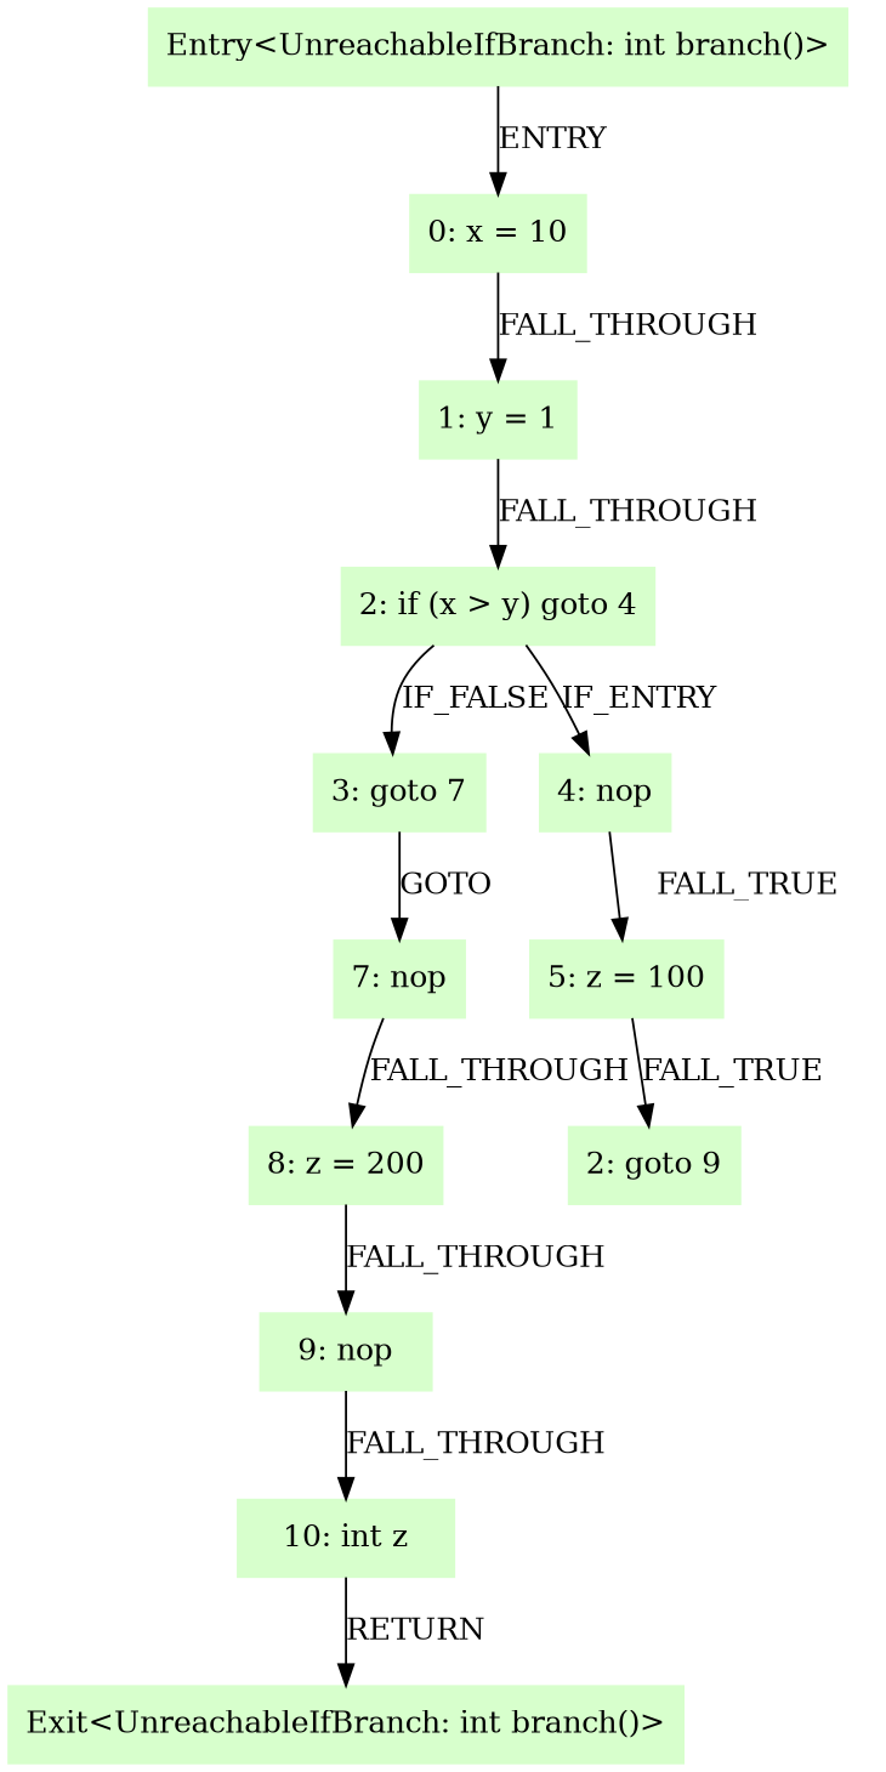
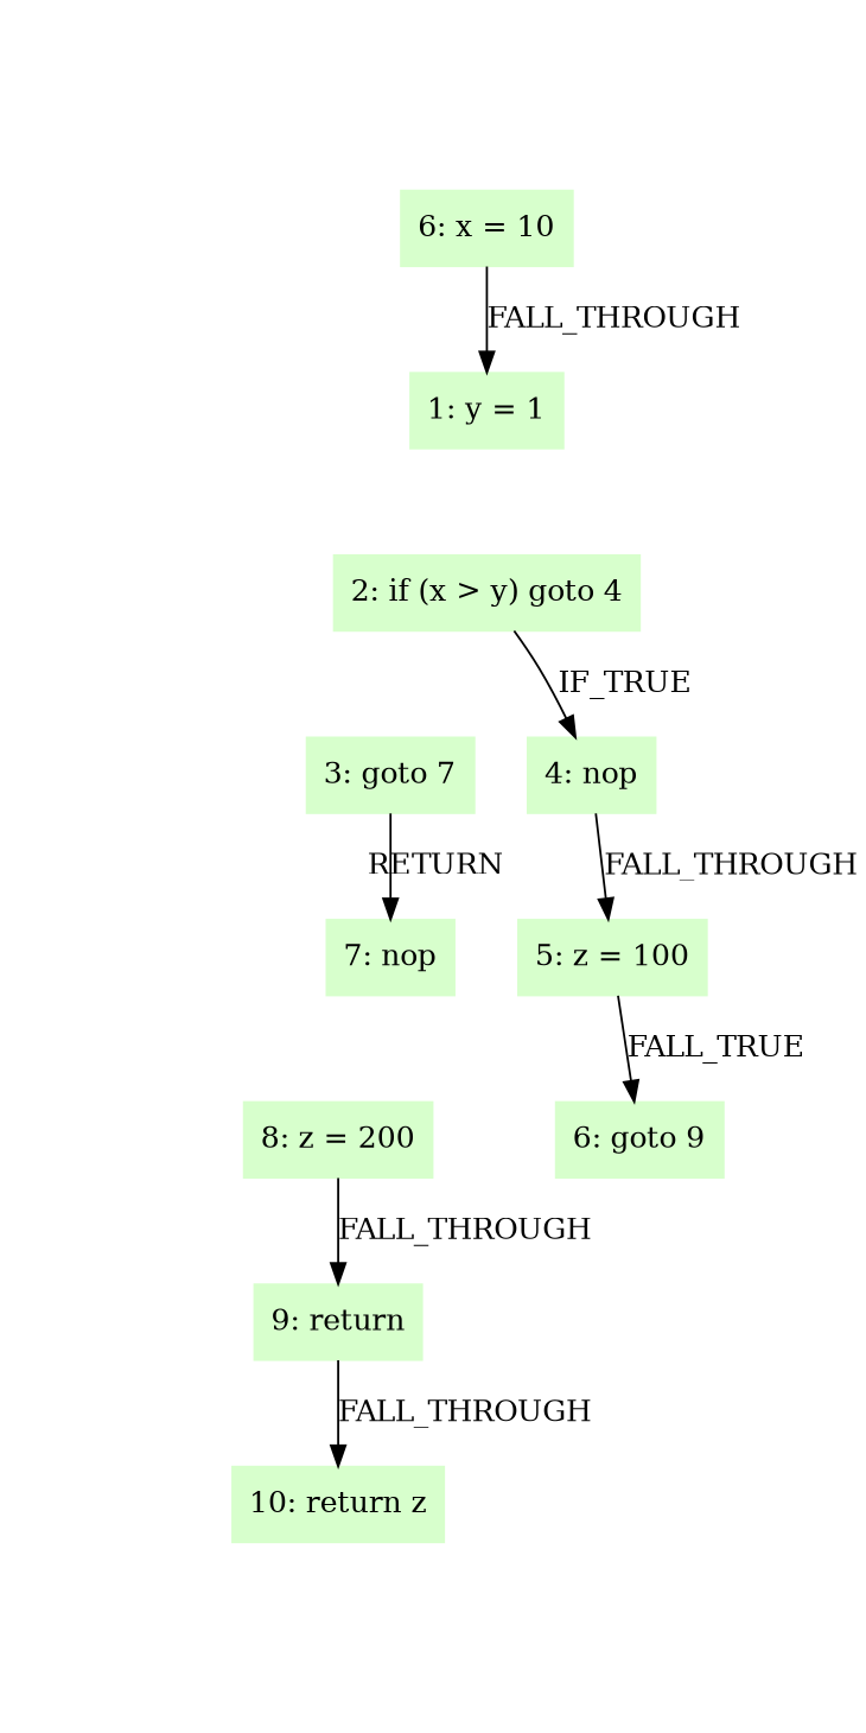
  digraph {
    node [color=".3 .2 1.0" shape=box style=filled]
-   n1 [label="Entry<UnreachableIfBranch: int branch()>"]
-   n2 [label="0: x = 10"]
+   n2 [label="6: x = 10"]
    n3 [label="1: y = 1"]
    n4 [label="2: if (x > y) goto 4"]
    n5 [label="3: goto 7"]
    n6 [label="4: nop"]
    n7 [label="7: nop"]
    n8 [label="5: z = 100"]
    n9 [label="8: z = 200"]
-   n10 [label="2: goto 9"]
-   n11 [label="9: nop"]
-   n12 [label="10: int z"]
-   n13 [label="Exit<UnreachableIfBranch: int branch()>"]
-   n1 -> n2 [label=ENTRY]
+   n10 [label="6: goto 9"]
+   n11 [label="9: return"]
+   n12 [label="10: return z"]
    n2 -> n3 [label=FALL_THROUGH]
-   n3 -> n4 [label=FALL_THROUGH]
-   n4 -> n5 [label=IF_FALSE]
-   n4 -> n6 [label=IF_ENTRY]
-   n5 -> n7 [label=GOTO]
-   n6 -> n8 [label=FALL_TRUE]
-   n7 -> n9 [label=FALL_THROUGH]
+   n4 -> n6 [label=IF_TRUE]
+   n5 -> n7 [label=RETURN]
+   n6 -> n8 [label=FALL_THROUGH]
    n8 -> n10 [label=FALL_TRUE]
    n9 -> n11 [label=FALL_THROUGH]
    n11 -> n12 [label=FALL_THROUGH]
-   n12 -> n13 [label=RETURN]
  }
